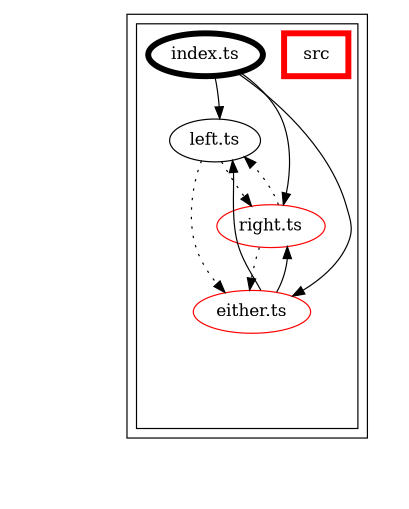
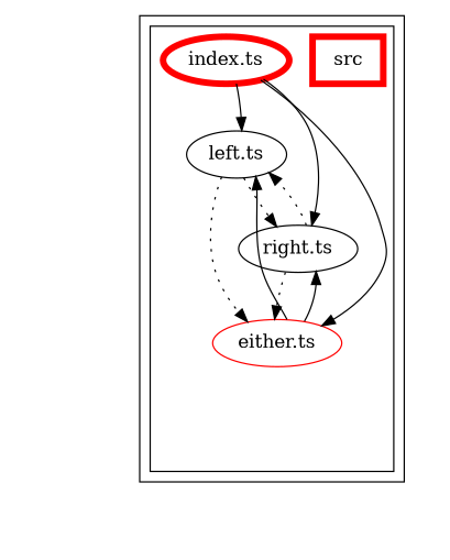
  digraph {
    compound=true
    edge [style=invis]
    n1 [label="left.ts"]
    exit_src [style=invis]
-   n3 [label="right.ts" color="#ff0000"]
+   n3 [label="right.ts"]
    n4 [color="#ff0000" label="either.ts"]
    n5 [color="#ff0000" label=src penwidth=5 shape=rectangle]
-   n6 [color=black label="index.ts" penwidth=5]
+   n6 [color="#ff0000" label="index.ts" penwidth=5]
    "dependency-graph-[object Object]" [style=invis]
    subgraph cluster_1 {
      color="#000000"
      subgraph cluster_2 {
        color="#000000"
        n1
        exit_src
        n3
        n4
        n5
        n6
      }
    }
    n1 -> exit_src
    n1 -> n3
    n1 -> n3 [color=black style=dotted]
    n1 -> n4
    n1 -> n4 [color=black style=dotted]
    exit_src -> exit_src
    exit_src -> exit_src
    exit_src -> exit_src
    exit_src -> exit_src
    exit_src -> "dependency-graph-[object Object]"
    n3 -> n1
    n3 -> n1 [color=black style=dotted]
    n3 -> exit_src
    n3 -> n4
    n3 -> n4 [color=black style=dotted]
    n4 -> n1
    n4 -> n1 [color=black style=solid]
    n4 -> exit_src
    n4 -> n3
    n4 -> n3 [color=black style=solid]
    n6 -> n1
    n6 -> n1 [color=black style=solid]
    n6 -> exit_src
    n6 -> n3
    n6 -> n3 [color=black style=solid]
    n6 -> n4
    n6 -> n4 [color=black style=solid]
  }
